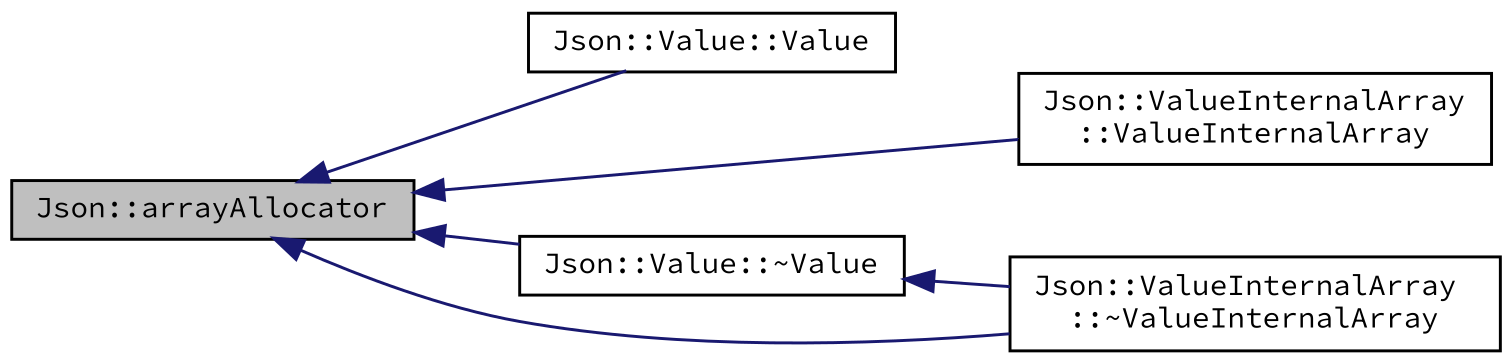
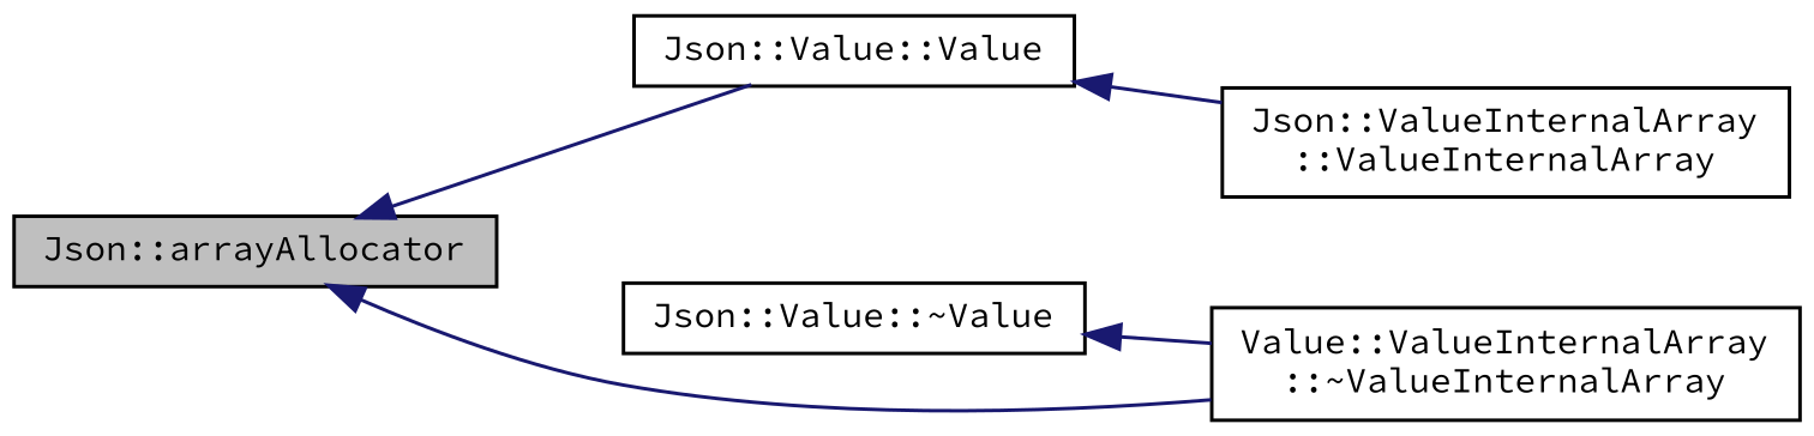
  digraph {
    fontname="Source Code Pro"
    rankdir=LR
    node [color=black fillcolor=white fontname="Source Code Pro" fontsize=10 shape=record style=filled]
    edge [color=midnightblue dir=back fontname="Source Code Pro" fontsize=10 labelfontname=FreeSans labelfontsize=10 style=solid]
    n1 [fillcolor=grey75 fontcolor=black height=0.2 label="Json::arrayAllocator" width=0.4]
    n2 [height=0.2 label="Json::Value::Value" width=0.4]
    n3 [height=0.2 label="Json::ValueInternalArray\l::ValueInternalArray" width=0.4]
    n4 [height=0.2 label="Json::Value::~Value" width=0.4]
-   n5 [height=0.2 label="Json::ValueInternalArray\l::~ValueInternalArray" width=0.4]
+   n5 [height=0.2 label="Value::ValueInternalArray\l::~ValueInternalArray" width=0.4]
    n1 -> n2
-   n1 -> n3
-   n1 -> n4
+   n2 -> n3
    n1 -> n5
    n4 -> n5
  }
